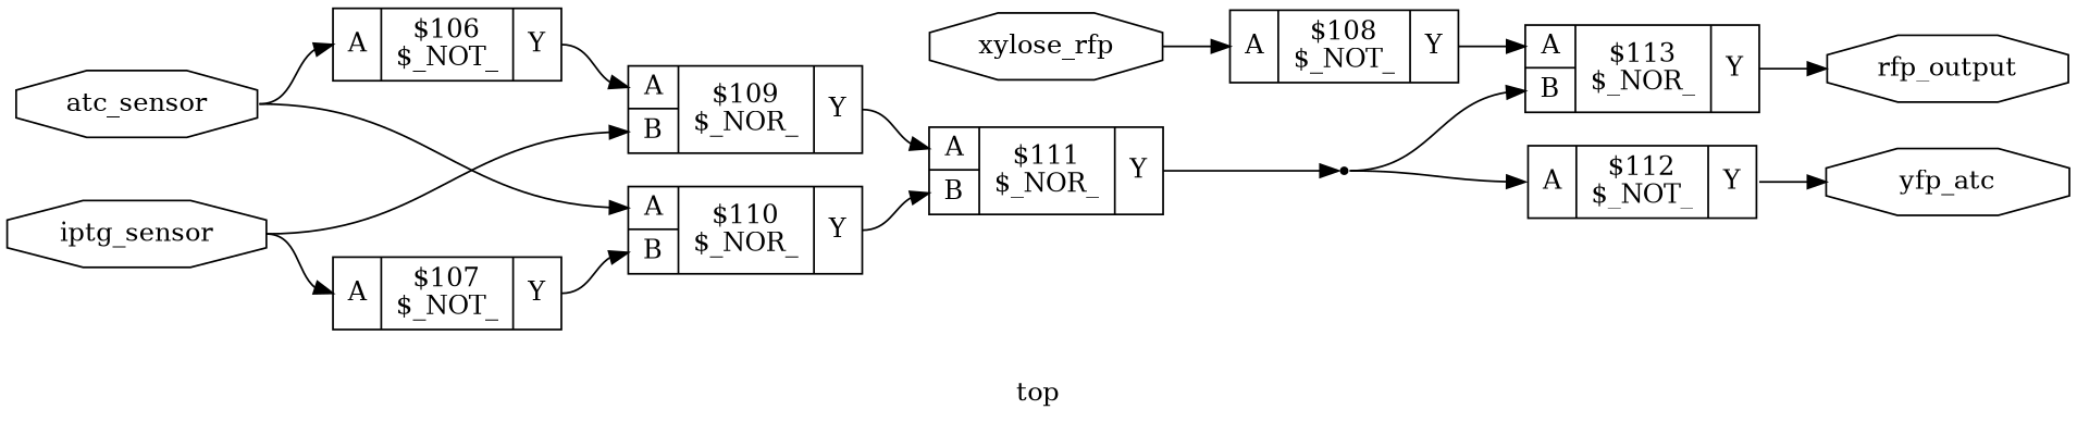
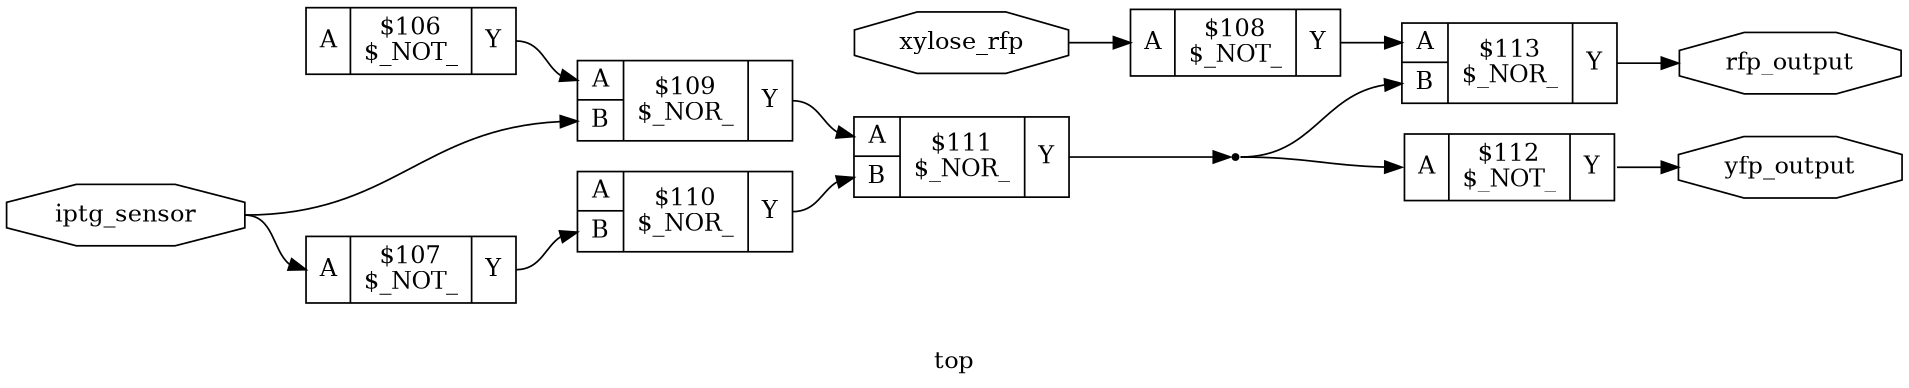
  digraph {
    label=top
    rankdir=LR
    remincross=true
    node [shape=record]
    edge [color=black fontcolor=black headport="p12:w" tailport="p13:e"]
-   n7 [color=black fontcolor=black label=atc_sensor shape=octagon]
    c14 [label="{{<p12> A}|$106\n$_NOT_|{<p13> Y}}"]
    c19 [label="{{<p12> A|<p17> B}|$110\n$_NOR_|{<p13> Y}}"]
    c18 [label="{{<p12> A|<p17> B}|$109\n$_NOR_|{<p13> Y}}"]
    c20 [label="{{<p12> A|<p17> B}|$111\n$_NOR_|{<p13> Y}}"]
    n8 [color=black fontcolor=black label=iptg_sensor shape=octagon]
    c15 [label="{{<p12> A}|$107\n$_NOT_|{<p13> Y}}"]
    n9 [color=black fontcolor=black label=rfp_output shape=octagon]
    n10 [color=black fontcolor=black label=xylose_rfp shape=octagon]
    c16 [label="{{<p12> A}|$108\n$_NOT_|{<p13> Y}}"]
    c22 [label="{{<p12> A|<p17> B}|$113\n$_NOR_|{<p13> Y}}"]
-   n11 [color=black fontcolor=black label=yfp_atc shape=octagon]
+   n11 [color=black fontcolor=black label=yfp_output shape=octagon]
    n2 [shape=point]
    c21 [label="{{<p12> A}|$112\n$_NOT_|{<p13> Y}}"]
-   n7 -> c14 [tailport=e]
-   n7 -> c19 [tailport=e]
    c14 -> c18
    c19 -> c20 [headport="p17:w"]
    c18 -> c20
    c20 -> n2 [headport=w]
    n8 -> c18 [headport="p17:w" tailport=e]
    n8 -> c15 [tailport=e]
    c15 -> c19 [headport="p17:w"]
    n10 -> c16 [tailport=e]
    c16 -> c22
    c22 -> n9 [headport=w]
    n2 -> c22 [headport="p17:w" tailport=e]
    n2 -> c21 [tailport=e]
    c21 -> n11 [headport=w]
  }
